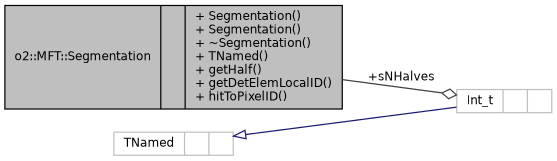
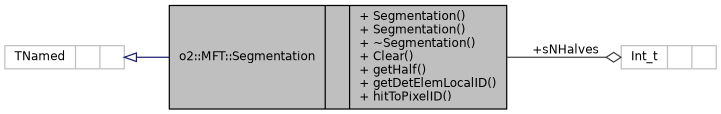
  digraph {
    fontname="DejaVu Sans"
    rankdir=LR
    node [color=grey75 fontname="DejaVu Sans" fontsize=10 shape=record]
    edge [fontname="DejaVu Sans" fontsize=10 labelfontname=Helvetica labelfontsize=10 style=solid]
-   n1 [color=black fillcolor=grey75 fontcolor=black height=0.2 label="{o2::MFT::Segmentation\n||+ Segmentation()\l+ Segmentation()\l+ ~Segmentation()\l+ TNamed()\l+ getHalf()\l+ getDetElemLocalID()\l+ hitToPixelID()\l}" style=filled width=0.4]
+   n1 [color=black fillcolor=grey75 fontcolor=black height=0.2 label="{o2::MFT::Segmentation\n||+ Segmentation()\l+ Segmentation()\l+ ~Segmentation()\l+ Clear()\l+ getHalf()\l+ getDetElemLocalID()\l+ hitToPixelID()\l}" style=filled width=0.4]
    n2 [height=0.2 label="{Int_t\n||}" width=0.4]
    n3 [height=0.2 label="{TNamed\n||}" width=0.4]
    n1 -> n2 [arrowhead=odiamond color=grey25 label=" +sNHalves"]
-   n3 -> n2 [arrowtail=onormal color=midnightblue dir=back]
+   n3 -> n1 [arrowtail=onormal color=midnightblue dir=back]
  }
